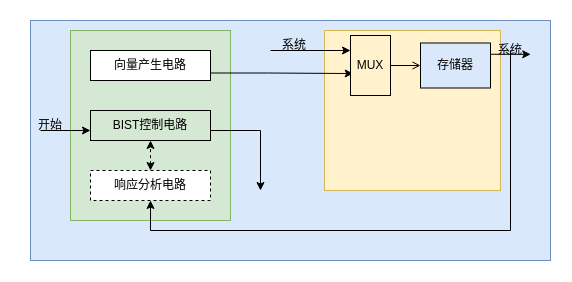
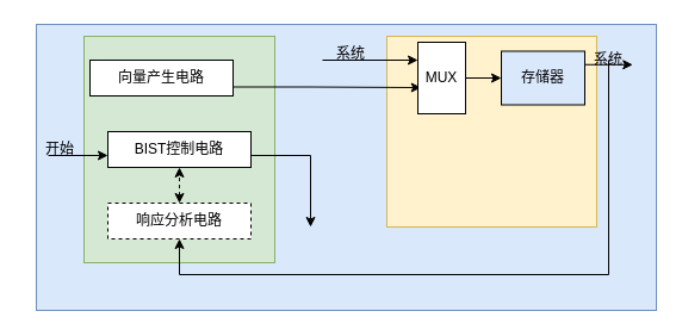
  <mxCell id="0" />
  <mxCell id="1" parent="0" />
  <mxCell id="2" value="" style="whiteSpace=wrap;html=1;align=center;fillColor=#dae8fc;strokeColor=#6c8ebf;" vertex="1" parent="1"><mxGeometry x="30" y="20" width="520" height="240" as="geometry" /></mxCell>
  <mxCell id="3" value="" style="whiteSpace=wrap;html=1;align=center;fillColor=#d5e8d4;strokeColor=#82b366;" vertex="1" parent="1"><mxGeometry x="70" y="30" width="160" height="190" as="geometry" /></mxCell>
  <mxCell id="4" value="" style="whiteSpace=wrap;html=1;align=center;fillColor=#fff2cc;strokeColor=#d6b656;" vertex="1" parent="1"><mxGeometry x="324" y="30" width="176" height="160" as="geometry" /></mxCell>
  <mxCell id="5" style="edgeStyle=orthogonalEdgeStyle;rounded=0;orthogonalLoop=1;jettySize=auto;html=1;exitX=1;exitY=0.75;exitDx=0;exitDy=0;entryX=0.163;entryY=0.269;entryDx=0;entryDy=0;entryPerimeter=0;" edge="1" parent="1" source="6" target="4"><mxGeometry relative="1" as="geometry" /></mxCell>
- <mxCell id="6" value="向量产生电路" style="whiteSpace=wrap;html=1;align=center;" vertex="1" parent="1"><mxGeometry x="90" y="50" width="120" height="30" as="geometry" /></mxCell>
- <mxCell id="7" style="edgeStyle=orthogonalEdgeStyle;rounded=0;orthogonalLoop=1;jettySize=auto;html=1;exitX=1;exitY=0.5;exitDx=0;exitDy=0;entryX=0;entryY=0.5;entryDx=0;entryDy=0;endArrow=open;" edge="1" parent="1" source="8" target="9"><mxGeometry relative="1" as="geometry" /></mxCell>
- <mxCell id="8" value="MUX" style="whiteSpace=wrap;html=1;align=center;fillColor=#fff2cc;" vertex="1" parent="1"><mxGeometry x="350" y="35" width="40" height="60" as="geometry" /></mxCell>
+ <mxCell id="6" value="向量产生电路" style="whiteSpace=wrap;html=1;align=center;" vertex="1" parent="1"><mxGeometry x="75" y="50" width="120" height="30" as="geometry" /></mxCell>
+ <mxCell id="7" style="edgeStyle=orthogonalEdgeStyle;rounded=0;orthogonalLoop=1;jettySize=auto;html=1;exitX=1;exitY=0.5;exitDx=0;exitDy=0;entryX=0;entryY=0.5;entryDx=0;entryDy=0;" edge="1" parent="1" source="8" target="9"><mxGeometry relative="1" as="geometry" /></mxCell>
+ <mxCell id="8" value="MUX" style="whiteSpace=wrap;html=1;align=center;" vertex="1" parent="1"><mxGeometry x="350" y="35" width="40" height="60" as="geometry" /></mxCell>
  <mxCell id="9" value="存储器" style="whiteSpace=wrap;html=1;align=center;fillColor=#dae8fc;" vertex="1" parent="1"><mxGeometry x="420" y="42.5" width="70" height="45" as="geometry" /></mxCell>
- <mxCell id="10" value="BIST控制电路" style="whiteSpace=wrap;html=1;align=center;fillColor=#d5e8d4;" vertex="1" parent="1"><mxGeometry x="90" y="110" width="120" height="30" as="geometry" /></mxCell>
+ <mxCell id="10" value="BIST控制电路" style="whiteSpace=wrap;html=1;align=center;" vertex="1" parent="1"><mxGeometry x="90" y="110" width="120" height="30" as="geometry" /></mxCell>
  <mxCell id="11" value="响应分析电路" style="whiteSpace=wrap;html=1;align=center;dashed=1;" vertex="1" parent="1"><mxGeometry x="90" y="170" width="120" height="30" as="geometry" /></mxCell>
  <mxCell id="12" value="" style="endArrow=classic;startArrow=classic;html=1;rounded=0;entryX=0.5;entryY=1;entryDx=0;entryDy=0;dashed=1;" edge="1" parent="1" source="11" target="10"><mxGeometry width="50" height="50" relative="1" as="geometry"><mxPoint x="-70" y="200" as="sourcePoint" /><mxPoint x="-20" y="150" as="targetPoint" /></mxGeometry></mxCell>
  <mxCell id="13" value="" style="endArrow=classic;html=1;rounded=0;exitX=1;exitY=0.25;exitDx=0;exitDy=0;entryX=0.962;entryY=0.141;entryDx=0;entryDy=0;entryPerimeter=0;" edge="1" parent="1" source="9" target="2"><mxGeometry width="50" height="50" relative="1" as="geometry"><mxPoint x="500" y="370" as="sourcePoint" /><mxPoint x="550" y="320" as="targetPoint" /></mxGeometry></mxCell>
  <mxCell id="14" value="" style="endArrow=classic;html=1;rounded=0;" edge="1" parent="1"><mxGeometry width="50" height="50" relative="1" as="geometry"><mxPoint x="270" y="50" as="sourcePoint" /><mxPoint x="350" y="50" as="targetPoint" /></mxGeometry></mxCell>
  <mxCell id="15" value="" style="endArrow=classic;html=1;rounded=0;" edge="1" parent="1"><mxGeometry width="50" height="50" relative="1" as="geometry"><mxPoint x="40" y="130" as="sourcePoint" /><mxPoint x="90" y="130" as="targetPoint" /></mxGeometry></mxCell>
  <mxCell id="16" value="" style="endArrow=classic;html=1;rounded=0;" edge="1" parent="1"><mxGeometry width="50" height="50" relative="1" as="geometry"><mxPoint x="210" y="130" as="sourcePoint" /><mxPoint x="260" y="190" as="targetPoint" /><Array as="points"><mxPoint x="260" y="130" /></Array></mxGeometry></mxCell>
  <mxCell id="17" value="" style="endArrow=classic;html=1;rounded=0;entryX=0.5;entryY=1;entryDx=0;entryDy=0;" edge="1" parent="1" target="11"><mxGeometry width="50" height="50" relative="1" as="geometry"><mxPoint x="510" y="50" as="sourcePoint" /><mxPoint x="110" y="360" as="targetPoint" /><Array as="points"><mxPoint x="510" y="230" /><mxPoint x="150" y="230" /></Array></mxGeometry></mxCell>
  <mxCell id="18" value="开始" style="text;html=1;strokeColor=none;fillColor=none;align=center;verticalAlign=middle;whiteSpace=wrap;rounded=0;" vertex="1" parent="1"><mxGeometry x="20" y="110" width="60" height="30" as="geometry" /></mxCell>
  <mxCell id="19" value="系统" style="text;html=1;strokeColor=none;fillColor=none;align=center;verticalAlign=middle;whiteSpace=wrap;rounded=0;" vertex="1" parent="1"><mxGeometry x="264" y="30" width="60" height="30" as="geometry" /></mxCell>
  <mxCell id="20" value="系统" style="text;html=1;strokeColor=none;fillColor=none;align=center;verticalAlign=middle;whiteSpace=wrap;rounded=0;" vertex="1" parent="1"><mxGeometry x="480" y="35" width="60" height="30" as="geometry" /></mxCell>
